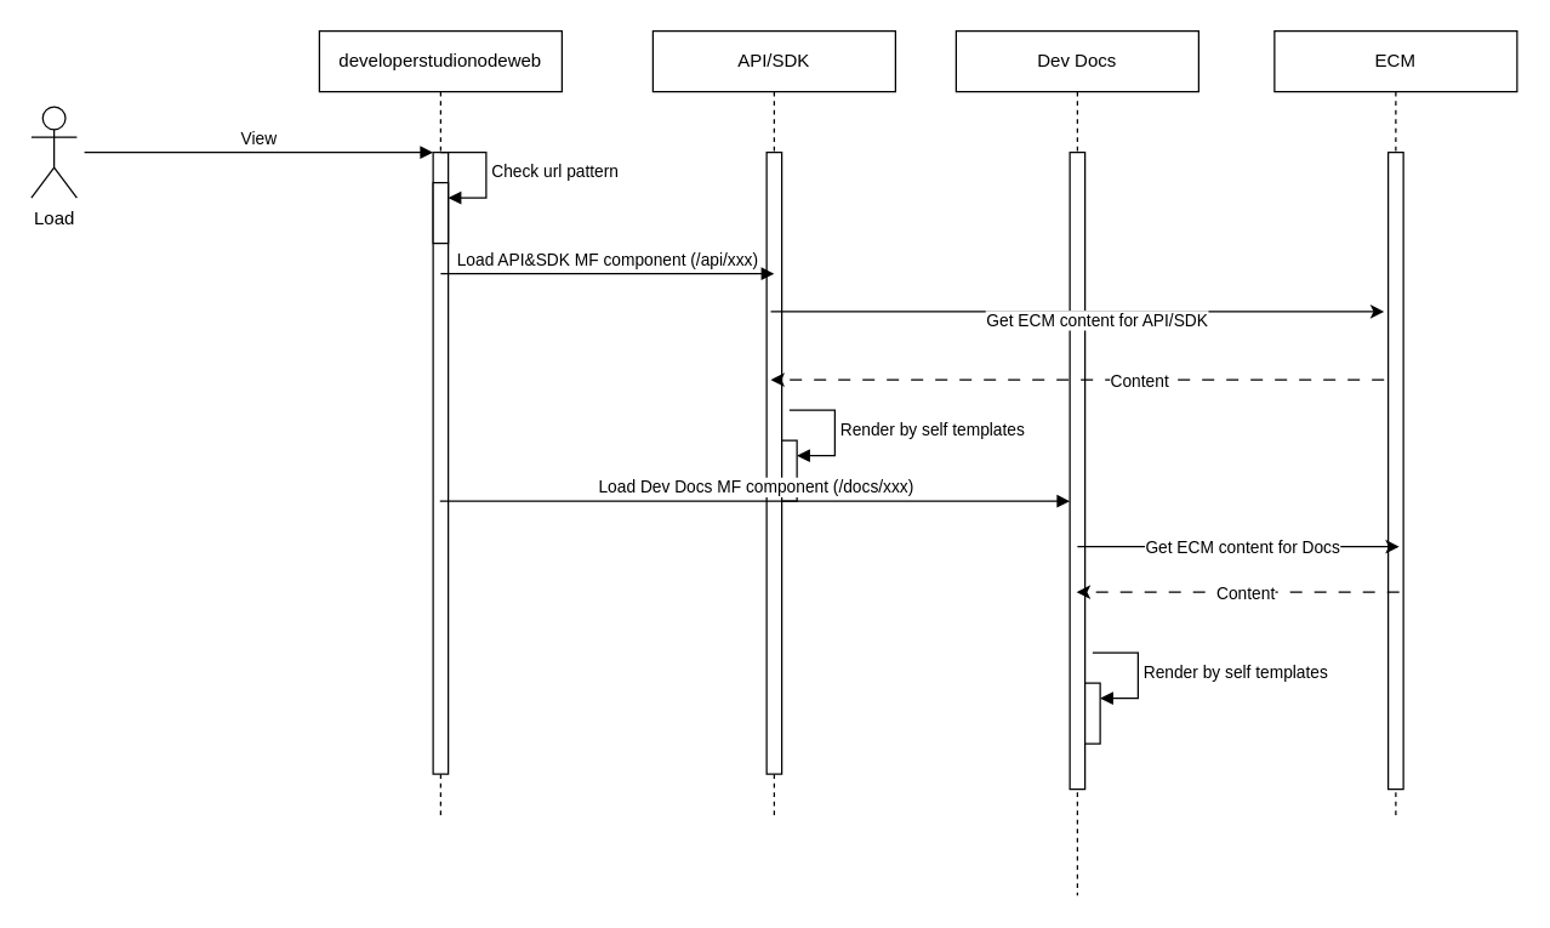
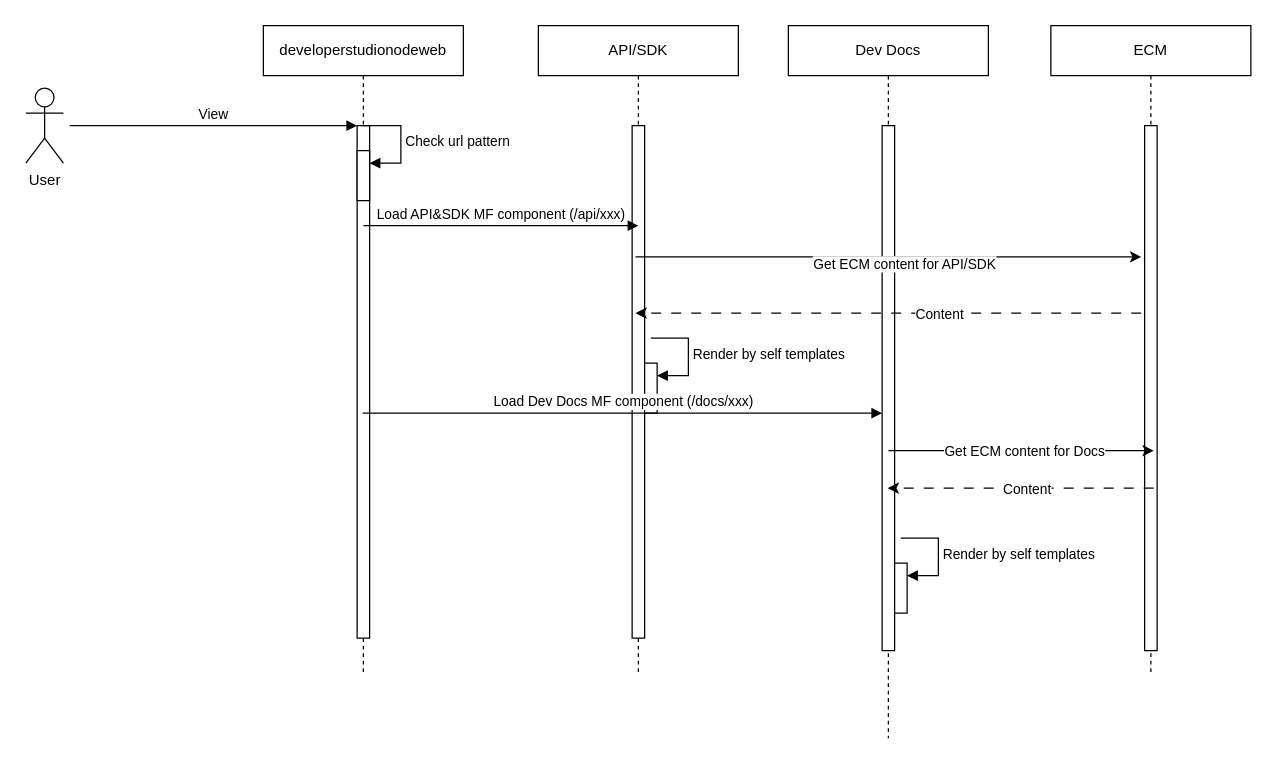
  <mxCell id="0" />
  <mxCell id="1" parent="0" />
  <mxCell id="2" value="developerstudionodeweb" style="shape=umlLifeline;perimeter=lifelinePerimeter;whiteSpace=wrap;html=1;container=0;dropTarget=0;collapsible=0;recursiveResize=0;outlineConnect=0;portConstraint=eastwest;newEdgeStyle={&quot;edgeStyle&quot;:&quot;elbowEdgeStyle&quot;,&quot;elbow&quot;:&quot;vertical&quot;,&quot;curved&quot;:0,&quot;rounded&quot;:0};" parent="1" vertex="1"><mxGeometry x="210" y="20" width="160" height="520" as="geometry" /></mxCell>
  <mxCell id="3" value="" style="html=1;points=[];perimeter=orthogonalPerimeter;outlineConnect=0;targetShapes=umlLifeline;portConstraint=eastwest;newEdgeStyle={&quot;edgeStyle&quot;:&quot;elbowEdgeStyle&quot;,&quot;elbow&quot;:&quot;vertical&quot;,&quot;curved&quot;:0,&quot;rounded&quot;:0};" parent="2" vertex="1"><mxGeometry x="75" y="80" width="10" height="410" as="geometry" /></mxCell>
  <mxCell id="4" value="" style="html=1;points=[[0,0,0,0,5],[0,1,0,0,-5],[1,0,0,0,5],[1,1,0,0,-5]];perimeter=orthogonalPerimeter;outlineConnect=0;targetShapes=umlLifeline;portConstraint=eastwest;newEdgeStyle={&quot;curved&quot;:0,&quot;rounded&quot;:0};" vertex="1" parent="2"><mxGeometry x="75" y="100" width="10" height="40" as="geometry" /></mxCell>
  <mxCell id="5" value="Check url pattern" style="html=1;align=left;spacingLeft=2;endArrow=block;rounded=0;edgeStyle=orthogonalEdgeStyle;curved=0;rounded=0;" edge="1" target="4" parent="2"><mxGeometry relative="1" as="geometry"><mxPoint x="80" y="80" as="sourcePoint" /><Array as="points"><mxPoint x="110" y="110" /></Array></mxGeometry></mxCell>
  <mxCell id="6" value="View" style="html=1;verticalAlign=bottom;endArrow=block;edgeStyle=elbowEdgeStyle;elbow=vertical;curved=0;rounded=0;" parent="1" target="3" edge="1"><mxGeometry relative="1" as="geometry"><mxPoint x="55" y="100" as="sourcePoint" /><Array as="points"><mxPoint x="140" y="100" /></Array></mxGeometry></mxCell>
  <mxCell id="7" value="API/SDK" style="shape=umlLifeline;perimeter=lifelinePerimeter;whiteSpace=wrap;html=1;container=0;dropTarget=0;collapsible=0;recursiveResize=0;outlineConnect=0;portConstraint=eastwest;newEdgeStyle={&quot;edgeStyle&quot;:&quot;elbowEdgeStyle&quot;,&quot;elbow&quot;:&quot;vertical&quot;,&quot;curved&quot;:0,&quot;rounded&quot;:0};" vertex="1" parent="1"><mxGeometry x="430" y="20" width="160" height="520" as="geometry" /></mxCell>
  <mxCell id="8" value="" style="html=1;points=[];perimeter=orthogonalPerimeter;outlineConnect=0;targetShapes=umlLifeline;portConstraint=eastwest;newEdgeStyle={&quot;edgeStyle&quot;:&quot;elbowEdgeStyle&quot;,&quot;elbow&quot;:&quot;vertical&quot;,&quot;curved&quot;:0,&quot;rounded&quot;:0};" vertex="1" parent="7"><mxGeometry x="75" y="80" width="10" height="410" as="geometry" /></mxCell>
  <mxCell id="9" value="" style="html=1;points=[[0,0,0,0,5],[0,1,0,0,-5],[1,0,0,0,5],[1,1,0,0,-5]];perimeter=orthogonalPerimeter;outlineConnect=0;targetShapes=umlLifeline;portConstraint=eastwest;newEdgeStyle={&quot;curved&quot;:0,&quot;rounded&quot;:0};" vertex="1" parent="7"><mxGeometry x="85" y="270" width="10" height="40" as="geometry" /></mxCell>
  <mxCell id="10" value="Render by self templates" style="html=1;align=left;spacingLeft=2;endArrow=block;rounded=0;edgeStyle=orthogonalEdgeStyle;curved=0;rounded=0;" edge="1" target="9" parent="7"><mxGeometry relative="1" as="geometry"><mxPoint x="90" y="250" as="sourcePoint" /><Array as="points"><mxPoint x="120" y="280" /></Array></mxGeometry></mxCell>
  <mxCell id="11" value="Dev Docs" style="shape=umlLifeline;perimeter=lifelinePerimeter;whiteSpace=wrap;html=1;container=0;dropTarget=0;collapsible=0;recursiveResize=0;outlineConnect=0;portConstraint=eastwest;newEdgeStyle={&quot;edgeStyle&quot;:&quot;elbowEdgeStyle&quot;,&quot;elbow&quot;:&quot;vertical&quot;,&quot;curved&quot;:0,&quot;rounded&quot;:0};" vertex="1" parent="1"><mxGeometry x="630" y="20" width="160" height="570" as="geometry" /></mxCell>
  <mxCell id="12" value="" style="html=1;points=[];perimeter=orthogonalPerimeter;outlineConnect=0;targetShapes=umlLifeline;portConstraint=eastwest;newEdgeStyle={&quot;edgeStyle&quot;:&quot;elbowEdgeStyle&quot;,&quot;elbow&quot;:&quot;vertical&quot;,&quot;curved&quot;:0,&quot;rounded&quot;:0};" vertex="1" parent="11"><mxGeometry x="75" y="80" width="10" height="420" as="geometry" /></mxCell>
  <mxCell id="13" value="" style="html=1;points=[[0,0,0,0,5],[0,1,0,0,-5],[1,0,0,0,5],[1,1,0,0,-5]];perimeter=orthogonalPerimeter;outlineConnect=0;targetShapes=umlLifeline;portConstraint=eastwest;newEdgeStyle={&quot;curved&quot;:0,&quot;rounded&quot;:0};" vertex="1" parent="11"><mxGeometry x="85" y="430" width="10" height="40" as="geometry" /></mxCell>
  <mxCell id="14" value="Render by self templates" style="html=1;align=left;spacingLeft=2;endArrow=block;rounded=0;edgeStyle=orthogonalEdgeStyle;curved=0;rounded=0;" edge="1" target="13" parent="11"><mxGeometry relative="1" as="geometry"><mxPoint x="90" y="410" as="sourcePoint" /><Array as="points"><mxPoint x="120" y="440" /></Array></mxGeometry></mxCell>
  <mxCell id="15" value="Load API&amp;amp;SDK MF component (/api/xxx)" style="html=1;verticalAlign=bottom;endArrow=block;edgeStyle=elbowEdgeStyle;elbow=horizontal;curved=0;rounded=0;" edge="1" parent="1"><mxGeometry relative="1" as="geometry"><mxPoint x="290" y="180" as="sourcePoint" /><Array as="points"><mxPoint x="375" y="180" /></Array><mxPoint x="510" y="180" as="targetPoint" /></mxGeometry></mxCell>
  <mxCell id="16" value="Load Dev Docs MF component (/docs/xxx)" style="html=1;verticalAlign=bottom;endArrow=block;edgeStyle=elbowEdgeStyle;elbow=vertical;curved=0;rounded=0;" edge="1" parent="1"><mxGeometry x="0.002" relative="1" as="geometry"><mxPoint x="289.5" y="330" as="sourcePoint" /><Array as="points"><mxPoint x="620" y="330" /><mxPoint x="375" y="270" /></Array><mxPoint x="705" y="330" as="targetPoint" /><mxPoint as="offset" /></mxGeometry></mxCell>
- <mxCell id="17" value="Load" style="shape=umlActor;verticalLabelPosition=bottom;verticalAlign=top;html=1;" vertex="1" parent="1"><mxGeometry x="20" y="70" width="30" height="60" as="geometry" /></mxCell>
+ <mxCell id="17" value="User" style="shape=umlActor;verticalLabelPosition=bottom;verticalAlign=top;html=1;" vertex="1" parent="1"><mxGeometry x="20" y="70" width="30" height="60" as="geometry" /></mxCell>
  <mxCell id="18" value="ECM" style="shape=umlLifeline;perimeter=lifelinePerimeter;whiteSpace=wrap;html=1;container=0;dropTarget=0;collapsible=0;recursiveResize=0;outlineConnect=0;portConstraint=eastwest;newEdgeStyle={&quot;edgeStyle&quot;:&quot;elbowEdgeStyle&quot;,&quot;elbow&quot;:&quot;vertical&quot;,&quot;curved&quot;:0,&quot;rounded&quot;:0};" vertex="1" parent="1"><mxGeometry x="840" y="20" width="160" height="520" as="geometry" /></mxCell>
  <mxCell id="19" value="" style="html=1;points=[];perimeter=orthogonalPerimeter;outlineConnect=0;targetShapes=umlLifeline;portConstraint=eastwest;newEdgeStyle={&quot;edgeStyle&quot;:&quot;elbowEdgeStyle&quot;,&quot;elbow&quot;:&quot;vertical&quot;,&quot;curved&quot;:0,&quot;rounded&quot;:0};" vertex="1" parent="18"><mxGeometry x="75" y="80" width="10" height="420" as="geometry" /></mxCell>
  <mxCell id="20" value="" style="endArrow=classic;html=1;rounded=0;" edge="1" parent="1"><mxGeometry width="50" height="50" relative="1" as="geometry"><mxPoint x="507.75" y="205" as="sourcePoint" /><mxPoint x="912.25" y="205" as="targetPoint" /></mxGeometry></mxCell>
  <mxCell id="21" value="Get ECM content for API/SDK" style="edgeLabel;html=1;align=center;verticalAlign=middle;resizable=0;points=[];" vertex="1" connectable="0" parent="20"><mxGeometry x="0.449" y="-1" relative="1" as="geometry"><mxPoint x="-78" y="4" as="offset" /></mxGeometry></mxCell>
  <mxCell id="22" value="" style="endArrow=classic;html=1;rounded=0;dashed=1;dashPattern=8 8;" edge="1" parent="1"><mxGeometry width="50" height="50" relative="1" as="geometry"><mxPoint x="912.25" y="250" as="sourcePoint" /><mxPoint x="507.75" y="250" as="targetPoint" /></mxGeometry></mxCell>
  <mxCell id="23" value="Content" style="edgeLabel;html=1;align=center;verticalAlign=middle;resizable=0;points=[];" vertex="1" connectable="0" parent="22"><mxGeometry x="0.766" y="-2" relative="1" as="geometry"><mxPoint x="195" y="2" as="offset" /></mxGeometry></mxCell>
  <mxCell id="24" value="" style="endArrow=classic;html=1;rounded=0;" edge="1" parent="1"><mxGeometry width="50" height="50" relative="1" as="geometry"><mxPoint x="710" y="360" as="sourcePoint" /><mxPoint x="922.25" y="360" as="targetPoint" /></mxGeometry></mxCell>
  <mxCell id="25" value="Get ECM content for Docs" style="edgeLabel;html=1;align=center;verticalAlign=middle;resizable=0;points=[];" vertex="1" connectable="0" parent="24"><mxGeometry x="0.449" y="-1" relative="1" as="geometry"><mxPoint x="-46" y="-1" as="offset" /></mxGeometry></mxCell>
  <mxCell id="26" value="" style="endArrow=classic;html=1;rounded=0;dashed=1;dashPattern=8 8;" edge="1" parent="1" target="11"><mxGeometry width="50" height="50" relative="1" as="geometry"><mxPoint x="922.25" y="390" as="sourcePoint" /><mxPoint x="517.75" y="390" as="targetPoint" /></mxGeometry></mxCell>
  <mxCell id="27" value="Content" style="edgeLabel;html=1;align=center;verticalAlign=middle;resizable=0;points=[];" vertex="1" connectable="0" parent="26"><mxGeometry x="0.766" y="-2" relative="1" as="geometry"><mxPoint x="86" y="2" as="offset" /></mxGeometry></mxCell>
